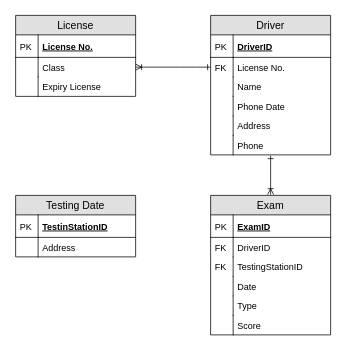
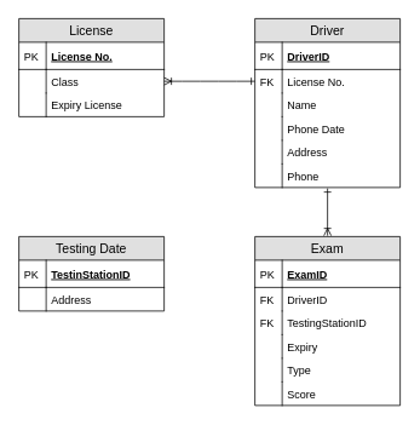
  <mxCell id="0" />
  <mxCell id="1" parent="0" />
  <mxCell id="2" value="License" style="swimlane;fontStyle=0;childLayout=stackLayout;horizontal=1;startSize=26;fillColor=#e0e0e0;horizontalStack=0;resizeParent=1;resizeParentMax=0;resizeLast=0;collapsible=1;marginBottom=0;swimlaneFillColor=#ffffff;align=center;fontSize=14;" vertex="1" parent="1"><mxGeometry x="20" y="20" width="160" height="108" as="geometry" /></mxCell>
  <mxCell id="3" value="License No." style="shape=partialRectangle;top=0;left=0;right=0;bottom=1;align=left;verticalAlign=middle;fillColor=none;spacingLeft=34;spacingRight=4;overflow=hidden;rotatable=0;points=[[0,0.5],[1,0.5]];portConstraint=eastwest;dropTarget=0;fontStyle=5;fontSize=12;" vertex="1" parent="2"><mxGeometry y="26" width="160" height="30" as="geometry" /></mxCell>
  <mxCell id="4" value="PK" style="shape=partialRectangle;top=0;left=0;bottom=0;fillColor=none;align=left;verticalAlign=middle;spacingLeft=4;spacingRight=4;overflow=hidden;rotatable=0;points=[];portConstraint=eastwest;part=1;fontSize=12;" vertex="1" connectable="0" parent="3"><mxGeometry width="30" height="30" as="geometry" /></mxCell>
  <mxCell id="5" value="Class" style="shape=partialRectangle;top=0;left=0;right=0;bottom=0;align=left;verticalAlign=top;fillColor=none;spacingLeft=34;spacingRight=4;overflow=hidden;rotatable=0;points=[[0,0.5],[1,0.5]];portConstraint=eastwest;dropTarget=0;fontSize=12;" vertex="1" parent="2"><mxGeometry y="56" width="160" height="26" as="geometry" /></mxCell>
  <mxCell id="6" value="" style="shape=partialRectangle;top=0;left=0;bottom=0;fillColor=none;align=left;verticalAlign=top;spacingLeft=4;spacingRight=4;overflow=hidden;rotatable=0;points=[];portConstraint=eastwest;part=1;fontSize=12;" vertex="1" connectable="0" parent="5"><mxGeometry width="30" height="26" as="geometry" /></mxCell>
  <mxCell id="7" value="Expiry License" style="shape=partialRectangle;top=0;left=0;right=0;bottom=0;align=left;verticalAlign=top;fillColor=none;spacingLeft=34;spacingRight=4;overflow=hidden;rotatable=0;points=[[0,0.5],[1,0.5]];portConstraint=eastwest;dropTarget=0;fontSize=12;" vertex="1" parent="2"><mxGeometry y="82" width="160" height="26" as="geometry" /></mxCell>
  <mxCell id="8" value="" style="shape=partialRectangle;top=0;left=0;bottom=0;fillColor=none;align=left;verticalAlign=top;spacingLeft=4;spacingRight=4;overflow=hidden;rotatable=0;points=[];portConstraint=eastwest;part=1;fontSize=12;" vertex="1" connectable="0" parent="7"><mxGeometry width="30" height="26" as="geometry" /></mxCell>
  <mxCell id="9" value="Driver" style="swimlane;fontStyle=0;childLayout=stackLayout;horizontal=1;startSize=26;fillColor=#e0e0e0;horizontalStack=0;resizeParent=1;resizeParentMax=0;resizeLast=0;collapsible=1;marginBottom=0;swimlaneFillColor=#ffffff;align=center;fontSize=14;" vertex="1" parent="1"><mxGeometry x="280" y="20" width="160" height="186" as="geometry" /></mxCell>
  <mxCell id="10" value="DriverID" style="shape=partialRectangle;top=0;left=0;right=0;bottom=1;align=left;verticalAlign=middle;fillColor=none;spacingLeft=34;spacingRight=4;overflow=hidden;rotatable=0;points=[[0,0.5],[1,0.5]];portConstraint=eastwest;dropTarget=0;fontStyle=5;fontSize=12;" vertex="1" parent="9"><mxGeometry y="26" width="160" height="30" as="geometry" /></mxCell>
  <mxCell id="11" value="PK" style="shape=partialRectangle;top=0;left=0;bottom=0;fillColor=none;align=left;verticalAlign=middle;spacingLeft=4;spacingRight=4;overflow=hidden;rotatable=0;points=[];portConstraint=eastwest;part=1;fontSize=12;" vertex="1" connectable="0" parent="10"><mxGeometry width="30" height="30" as="geometry" /></mxCell>
  <mxCell id="12" value="License No." style="shape=partialRectangle;top=0;left=0;right=0;bottom=0;align=left;verticalAlign=top;fillColor=none;spacingLeft=34;spacingRight=4;overflow=hidden;rotatable=0;points=[[0,0.5],[1,0.5]];portConstraint=eastwest;dropTarget=0;fontSize=12;" vertex="1" parent="9"><mxGeometry y="56" width="160" height="26" as="geometry" /></mxCell>
  <mxCell id="13" value="FK" style="shape=partialRectangle;top=0;left=0;bottom=0;fillColor=none;align=left;verticalAlign=top;spacingLeft=4;spacingRight=4;overflow=hidden;rotatable=0;points=[];portConstraint=eastwest;part=1;fontSize=12;" vertex="1" connectable="0" parent="12"><mxGeometry width="30" height="26" as="geometry" /></mxCell>
  <mxCell id="14" value="Name" style="shape=partialRectangle;top=0;left=0;right=0;bottom=0;align=left;verticalAlign=top;fillColor=none;spacingLeft=34;spacingRight=4;overflow=hidden;rotatable=0;points=[[0,0.5],[1,0.5]];portConstraint=eastwest;dropTarget=0;fontSize=12;" vertex="1" parent="9"><mxGeometry y="82" width="160" height="26" as="geometry" /></mxCell>
  <mxCell id="15" value="" style="shape=partialRectangle;top=0;left=0;bottom=0;fillColor=none;align=left;verticalAlign=top;spacingLeft=4;spacingRight=4;overflow=hidden;rotatable=0;points=[];portConstraint=eastwest;part=1;fontSize=12;" vertex="1" connectable="0" parent="14"><mxGeometry width="30" height="26" as="geometry" /></mxCell>
  <mxCell id="16" value="Phone Date" style="shape=partialRectangle;top=0;left=0;right=0;bottom=0;align=left;verticalAlign=top;fillColor=none;spacingLeft=34;spacingRight=4;overflow=hidden;rotatable=0;points=[[0,0.5],[1,0.5]];portConstraint=eastwest;dropTarget=0;fontSize=12;" vertex="1" parent="9"><mxGeometry y="108" width="160" height="26" as="geometry" /></mxCell>
  <mxCell id="17" value="" style="shape=partialRectangle;top=0;left=0;bottom=0;fillColor=none;align=left;verticalAlign=top;spacingLeft=4;spacingRight=4;overflow=hidden;rotatable=0;points=[];portConstraint=eastwest;part=1;fontSize=12;" vertex="1" connectable="0" parent="16"><mxGeometry width="30" height="26" as="geometry" /></mxCell>
  <mxCell id="18" value="Address" style="shape=partialRectangle;top=0;left=0;right=0;bottom=0;align=left;verticalAlign=top;fillColor=none;spacingLeft=34;spacingRight=4;overflow=hidden;rotatable=0;points=[[0,0.5],[1,0.5]];portConstraint=eastwest;dropTarget=0;fontSize=12;" vertex="1" parent="9"><mxGeometry y="134" width="160" height="26" as="geometry" /></mxCell>
  <mxCell id="19" value="" style="shape=partialRectangle;top=0;left=0;bottom=0;fillColor=none;align=left;verticalAlign=top;spacingLeft=4;spacingRight=4;overflow=hidden;rotatable=0;points=[];portConstraint=eastwest;part=1;fontSize=12;" vertex="1" connectable="0" parent="18"><mxGeometry width="30" height="26" as="geometry" /></mxCell>
  <mxCell id="20" value="Phone" style="shape=partialRectangle;top=0;left=0;right=0;bottom=0;align=left;verticalAlign=top;fillColor=none;spacingLeft=34;spacingRight=4;overflow=hidden;rotatable=0;points=[[0,0.5],[1,0.5]];portConstraint=eastwest;dropTarget=0;fontSize=12;" vertex="1" parent="9"><mxGeometry y="160" width="160" height="26" as="geometry" /></mxCell>
  <mxCell id="21" value="" style="shape=partialRectangle;top=0;left=0;bottom=0;fillColor=none;align=left;verticalAlign=top;spacingLeft=4;spacingRight=4;overflow=hidden;rotatable=0;points=[];portConstraint=eastwest;part=1;fontSize=12;" vertex="1" connectable="0" parent="20"><mxGeometry width="30" height="26" as="geometry" /></mxCell>
  <mxCell id="22" value="Exam" style="swimlane;fontStyle=0;childLayout=stackLayout;horizontal=1;startSize=26;fillColor=#e0e0e0;horizontalStack=0;resizeParent=1;resizeParentMax=0;resizeLast=0;collapsible=1;marginBottom=0;swimlaneFillColor=#ffffff;align=center;fontSize=14;" vertex="1" parent="1"><mxGeometry x="280" y="260" width="160" height="186" as="geometry" /></mxCell>
  <mxCell id="23" value="ExamID" style="shape=partialRectangle;top=0;left=0;right=0;bottom=1;align=left;verticalAlign=middle;fillColor=none;spacingLeft=34;spacingRight=4;overflow=hidden;rotatable=0;points=[[0,0.5],[1,0.5]];portConstraint=eastwest;dropTarget=0;fontStyle=5;fontSize=12;" vertex="1" parent="22"><mxGeometry y="26" width="160" height="30" as="geometry" /></mxCell>
  <mxCell id="24" value="PK" style="shape=partialRectangle;top=0;left=0;bottom=0;fillColor=none;align=left;verticalAlign=middle;spacingLeft=4;spacingRight=4;overflow=hidden;rotatable=0;points=[];portConstraint=eastwest;part=1;fontSize=12;" vertex="1" connectable="0" parent="23"><mxGeometry width="30" height="30" as="geometry" /></mxCell>
  <mxCell id="25" value="DriverID" style="shape=partialRectangle;top=0;left=0;right=0;bottom=0;align=left;verticalAlign=top;fillColor=none;spacingLeft=34;spacingRight=4;overflow=hidden;rotatable=0;points=[[0,0.5],[1,0.5]];portConstraint=eastwest;dropTarget=0;fontSize=12;" vertex="1" parent="22"><mxGeometry y="56" width="160" height="26" as="geometry" /></mxCell>
  <mxCell id="26" value="FK" style="shape=partialRectangle;top=0;left=0;bottom=0;fillColor=none;align=left;verticalAlign=top;spacingLeft=4;spacingRight=4;overflow=hidden;rotatable=0;points=[];portConstraint=eastwest;part=1;fontSize=12;" vertex="1" connectable="0" parent="25"><mxGeometry width="30" height="26" as="geometry" /></mxCell>
  <mxCell id="27" value="TestingStationID" style="shape=partialRectangle;top=0;left=0;right=0;bottom=0;align=left;verticalAlign=top;fillColor=none;spacingLeft=34;spacingRight=4;overflow=hidden;rotatable=0;points=[[0,0.5],[1,0.5]];portConstraint=eastwest;dropTarget=0;fontSize=12;" vertex="1" parent="22"><mxGeometry y="82" width="160" height="26" as="geometry" /></mxCell>
  <mxCell id="28" value="FK" style="shape=partialRectangle;top=0;left=0;bottom=0;fillColor=none;align=left;verticalAlign=top;spacingLeft=4;spacingRight=4;overflow=hidden;rotatable=0;points=[];portConstraint=eastwest;part=1;fontSize=12;" vertex="1" connectable="0" parent="27"><mxGeometry width="30" height="26" as="geometry" /></mxCell>
- <mxCell id="29" value="Date" style="shape=partialRectangle;top=0;left=0;right=0;bottom=0;align=left;verticalAlign=top;fillColor=none;spacingLeft=34;spacingRight=4;overflow=hidden;rotatable=0;points=[[0,0.5],[1,0.5]];portConstraint=eastwest;dropTarget=0;fontSize=12;" vertex="1" parent="22"><mxGeometry y="108" width="160" height="26" as="geometry" /></mxCell>
+ <mxCell id="29" value="Expiry" style="shape=partialRectangle;top=0;left=0;right=0;bottom=0;align=left;verticalAlign=top;fillColor=none;spacingLeft=34;spacingRight=4;overflow=hidden;rotatable=0;points=[[0,0.5],[1,0.5]];portConstraint=eastwest;dropTarget=0;fontSize=12;" vertex="1" parent="22"><mxGeometry y="108" width="160" height="26" as="geometry" /></mxCell>
  <mxCell id="30" value="" style="shape=partialRectangle;top=0;left=0;bottom=0;fillColor=none;align=left;verticalAlign=top;spacingLeft=4;spacingRight=4;overflow=hidden;rotatable=0;points=[];portConstraint=eastwest;part=1;fontSize=12;" vertex="1" connectable="0" parent="29"><mxGeometry width="30" height="26" as="geometry" /></mxCell>
  <mxCell id="31" value="Type" style="shape=partialRectangle;top=0;left=0;right=0;bottom=0;align=left;verticalAlign=top;fillColor=none;spacingLeft=34;spacingRight=4;overflow=hidden;rotatable=0;points=[[0,0.5],[1,0.5]];portConstraint=eastwest;dropTarget=0;fontSize=12;" vertex="1" parent="22"><mxGeometry y="134" width="160" height="26" as="geometry" /></mxCell>
  <mxCell id="32" value="" style="shape=partialRectangle;top=0;left=0;bottom=0;fillColor=none;align=left;verticalAlign=top;spacingLeft=4;spacingRight=4;overflow=hidden;rotatable=0;points=[];portConstraint=eastwest;part=1;fontSize=12;" vertex="1" connectable="0" parent="31"><mxGeometry width="30" height="26" as="geometry" /></mxCell>
  <mxCell id="33" value="Score" style="shape=partialRectangle;top=0;left=0;right=0;bottom=0;align=left;verticalAlign=top;fillColor=none;spacingLeft=34;spacingRight=4;overflow=hidden;rotatable=0;points=[[0,0.5],[1,0.5]];portConstraint=eastwest;dropTarget=0;fontSize=12;" vertex="1" parent="22"><mxGeometry y="160" width="160" height="26" as="geometry" /></mxCell>
  <mxCell id="34" value="" style="shape=partialRectangle;top=0;left=0;bottom=0;fillColor=none;align=left;verticalAlign=top;spacingLeft=4;spacingRight=4;overflow=hidden;rotatable=0;points=[];portConstraint=eastwest;part=1;fontSize=12;" vertex="1" connectable="0" parent="33"><mxGeometry width="30" height="26" as="geometry" /></mxCell>
  <mxCell id="35" value="Testing Date" style="swimlane;fontStyle=0;childLayout=stackLayout;horizontal=1;startSize=26;fillColor=#e0e0e0;horizontalStack=0;resizeParent=1;resizeParentMax=0;resizeLast=0;collapsible=1;marginBottom=0;swimlaneFillColor=#ffffff;align=center;fontSize=14;" vertex="1" parent="1"><mxGeometry x="20" y="260" width="160" height="82" as="geometry" /></mxCell>
  <mxCell id="36" value="TestinStationID" style="shape=partialRectangle;top=0;left=0;right=0;bottom=1;align=left;verticalAlign=middle;fillColor=none;spacingLeft=34;spacingRight=4;overflow=hidden;rotatable=0;points=[[0,0.5],[1,0.5]];portConstraint=eastwest;dropTarget=0;fontStyle=5;fontSize=12;" vertex="1" parent="35"><mxGeometry y="26" width="160" height="30" as="geometry" /></mxCell>
  <mxCell id="37" value="PK" style="shape=partialRectangle;top=0;left=0;bottom=0;fillColor=none;align=left;verticalAlign=middle;spacingLeft=4;spacingRight=4;overflow=hidden;rotatable=0;points=[];portConstraint=eastwest;part=1;fontSize=12;" vertex="1" connectable="0" parent="36"><mxGeometry width="30" height="30" as="geometry" /></mxCell>
  <mxCell id="38" value="Address" style="shape=partialRectangle;top=0;left=0;right=0;bottom=0;align=left;verticalAlign=top;fillColor=none;spacingLeft=34;spacingRight=4;overflow=hidden;rotatable=0;points=[[0,0.5],[1,0.5]];portConstraint=eastwest;dropTarget=0;fontSize=12;" vertex="1" parent="35"><mxGeometry y="56" width="160" height="26" as="geometry" /></mxCell>
  <mxCell id="39" value="" style="shape=partialRectangle;top=0;left=0;bottom=0;fillColor=none;align=left;verticalAlign=top;spacingLeft=4;spacingRight=4;overflow=hidden;rotatable=0;points=[];portConstraint=eastwest;part=1;fontSize=12;" vertex="1" connectable="0" parent="38"><mxGeometry width="30" height="26" as="geometry" /></mxCell>
  <mxCell id="40" value="" style="edgeStyle=entityRelationEdgeStyle;fontSize=12;html=1;endArrow=ERone;entryX=0;entryY=0.5;entryDx=0;entryDy=0;exitX=1;exitY=0.5;exitDx=0;exitDy=0;endFill=0;startArrow=ERoneToMany;startFill=0;" edge="1" parent="1" source="5" target="12"><mxGeometry width="100" height="100" relative="1" as="geometry"><mxPoint x="20" y="570" as="sourcePoint" /><mxPoint x="120" y="470" as="targetPoint" /></mxGeometry></mxCell>
  <mxCell id="41" value="&lt;br&gt;&lt;br&gt;&lt;br&gt;&lt;br&gt;&lt;br&gt;&lt;br&gt;&lt;br&gt;&lt;br&gt;&lt;br&gt;&lt;br&gt;&lt;br&gt;" style="fontSize=12;html=1;endArrow=ERoneToMany;endFill=0;startArrow=ERone;startFill=0;" edge="1" parent="1"><mxGeometry x="0.3" width="100" height="100" relative="1" as="geometry"><mxPoint x="360" y="207" as="sourcePoint" /><mxPoint x="360" y="259" as="targetPoint" /><mxPoint as="offset" /></mxGeometry></mxCell>
